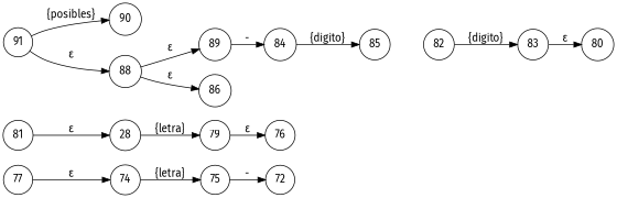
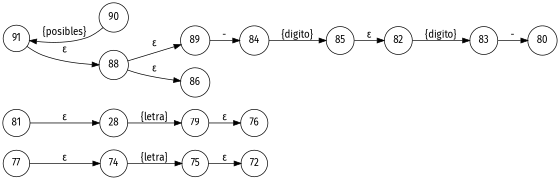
  digraph {
    fontname="Fira Sans"
    rankdir=LR
    node [fontname="Fira Sans" shape=circle]
    edge [fontname="Fira Sans"]
    74
    75
    72
    77
    n5 [label=28]
    79
    76
    81
    82
    83
    80
    84
    85
    89
    88
    86
    90
    91
    74 -> 75 [label="\{letra\}"]
-   75 -> 72 [label="-"]
+   75 -> 72 [label="ε"]
    77 -> 74 [label="ε"]
    n5 -> 79 [label="\{letra\}"]
    79 -> 76 [label="ε"]
    81 -> n5 [label="ε"]
    82 -> 83 [label="\{digito\}"]
-   83 -> 80 [label="ε"]
+   83 -> 80 [label="-"]
    84 -> 85 [label="\{digito\}"]
+   85 -> 82 [label="ε"]
    89 -> 84 [label="-"]
    88 -> 89 [label="ε"]
    88 -> 86 [label="ε"]
-   91 -> 90 [label="\{posibles\}"]
+   90 -> 91 [label="\{posibles\}"]
    91 -> 88 [label="ε"]
  }
